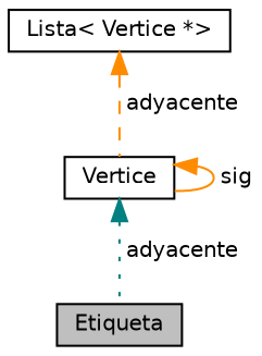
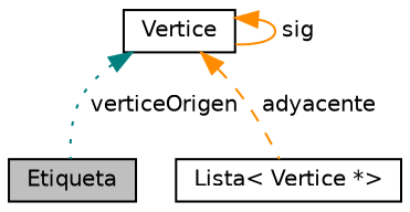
  digraph {
    node [color=black fillcolor=white fontname=Helvetica fontsize=10 shape=record style=filled]
    edge [color=darkorange dir=back fontname=Helvetica fontsize=10 labelfontname=Helvetica labelfontsize=10]
    n1 [fillcolor=grey75 fontcolor=black height=0.2 label=Etiqueta width=0.4]
    n2 [height=0.2 label=Vertice width=0.4]
    n3 [height=0.2 label="Lista\< Vertice *\>" width=0.4]
-   n2 -> n1 [color=teal label=" adyacente" style=dotted]
+   n2 -> n1 [color=teal label=" verticeOrigen" style=dotted]
    n2 -> n2 [label=" sig" style=solid]
-   n3 -> n2 [label=" adyacente" style=dashed]
+   n2 -> n3 [label=" adyacente" style=dashed]
  }
